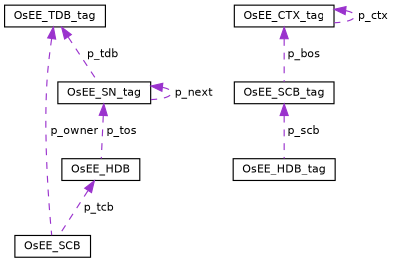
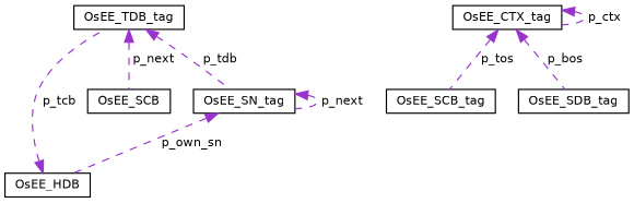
  digraph {
    node [color=black fillcolor=white fontname=Helvetica fontsize=10 shape=record style=filled]
    edge [color=darkorchid3 dir=back fontname=Helvetica fontsize=10 labelfontname=Helvetica labelfontsize=10 style=dashed]
    n1 [height=0.2 label=OsEE_SCB width=0.4]
    n2 [height=0.2 label=OsEE_HDB width=0.4]
    n3 [height=0.2 label=OsEE_TDB_tag width=0.4]
    n4 [height=0.2 label=OsEE_SN_tag width=0.4]
-   n5 [height=0.2 label=OsEE_HDB_tag width=0.4]
    n6 [height=0.2 label=OsEE_SCB_tag width=0.4]
    n7 [height=0.2 label=OsEE_CTX_tag width=0.4]
-   n2 -> n1 [label=" p_tcb"]
-   n3 -> n1 [label=" p_owner"]
+   n8 [height=0.2 label=OsEE_SDB_tag width=0.4]
+   n2 -> n3 [label=" p_tcb"]
+   n3 -> n1 [label=" p_next"]
    n3 -> n4 [label=" p_tdb"]
-   n4 -> n2 [label=" p_tos"]
+   n4 -> n2 [label=" p_own_sn"]
    n4 -> n4 [label=" p_next"]
-   n6 -> n5 [label=" p_scb"]
-   n7 -> n6 [label=" p_bos"]
+   n7 -> n6 [label=" p_tos"]
    n7 -> n7 [label=" p_ctx"]
+   n7 -> n8 [label=" p_bos"]
  }
